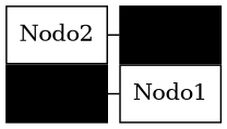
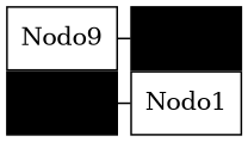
  graph {
    nodesep=0
    ranksep=0
    rankdir=LR
    node [fillcolor=black shape=box style=filled]
    Nodo0
    Nodo1 [fillcolor=white]
-   Nodo2 [fillcolor=white]
+   Nodo2 [fillcolor=white label=Nodo9]
    Nodo3
    subgraph sub_1 {
      rank=same
    }
    Nodo0 -- Nodo1
    Nodo2 -- Nodo3
  }
